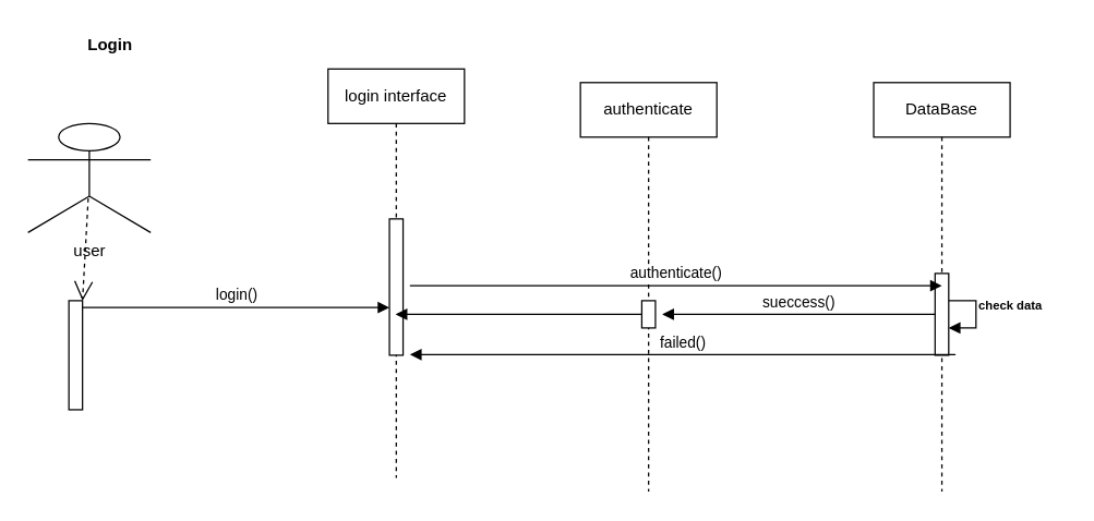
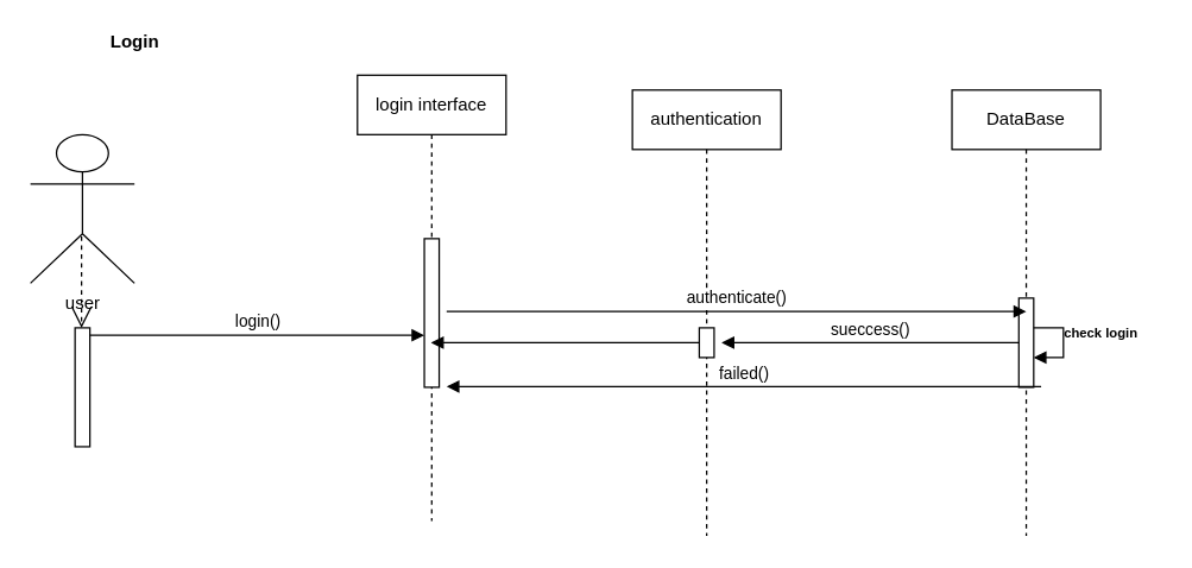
  <mxCell id="0" />
  <mxCell id="1" parent="0" />
- <mxCell id="2" value="authenticate" style="shape=umlLifeline;perimeter=lifelinePerimeter;whiteSpace=wrap;html=1;container=0;dropTarget=0;collapsible=0;recursiveResize=0;outlineConnect=0;portConstraint=eastwest;newEdgeStyle={&quot;edgeStyle&quot;:&quot;elbowEdgeStyle&quot;,&quot;elbow&quot;:&quot;vertical&quot;,&quot;curved&quot;:0,&quot;rounded&quot;:0};" parent="1" vertex="1"><mxGeometry x="425" y="60" width="100" height="300" as="geometry" /></mxCell>
+ <mxCell id="2" value="authentication" style="shape=umlLifeline;perimeter=lifelinePerimeter;whiteSpace=wrap;html=1;container=0;dropTarget=0;collapsible=0;recursiveResize=0;outlineConnect=0;portConstraint=eastwest;newEdgeStyle={&quot;edgeStyle&quot;:&quot;elbowEdgeStyle&quot;,&quot;elbow&quot;:&quot;vertical&quot;,&quot;curved&quot;:0,&quot;rounded&quot;:0};" parent="1" vertex="1"><mxGeometry x="425" y="60" width="100" height="300" as="geometry" /></mxCell>
  <mxCell id="3" value="" style="html=1;points=[];perimeter=orthogonalPerimeter;outlineConnect=0;targetShapes=umlLifeline;portConstraint=eastwest;newEdgeStyle={&quot;edgeStyle&quot;:&quot;elbowEdgeStyle&quot;,&quot;elbow&quot;:&quot;vertical&quot;,&quot;curved&quot;:0,&quot;rounded&quot;:0};" vertex="1" parent="2"><mxGeometry x="45" y="160" width="10" height="20" as="geometry" /></mxCell>
- <mxCell id="4" value="user" style="shape=umlActor;verticalLabelPosition=bottom;verticalAlign=top;html=1;" vertex="1" parent="1"><mxGeometry x="20" y="90" width="90" height="80" as="geometry" /></mxCell>
+ <mxCell id="4" value="user" style="shape=umlActor;verticalLabelPosition=bottom;verticalAlign=top;html=1;" vertex="1" parent="1"><mxGeometry x="20" y="90" width="70" height="100" as="geometry" /></mxCell>
  <mxCell id="5" value="login interface" style="shape=umlLifeline;perimeter=lifelinePerimeter;whiteSpace=wrap;html=1;container=0;dropTarget=0;collapsible=0;recursiveResize=0;outlineConnect=0;portConstraint=eastwest;newEdgeStyle={&quot;edgeStyle&quot;:&quot;elbowEdgeStyle&quot;,&quot;elbow&quot;:&quot;vertical&quot;,&quot;curved&quot;:0,&quot;rounded&quot;:0};" vertex="1" parent="1"><mxGeometry x="240" y="50" width="100" height="300" as="geometry" /></mxCell>
  <mxCell id="6" value="" style="html=1;points=[];perimeter=orthogonalPerimeter;outlineConnect=0;targetShapes=umlLifeline;portConstraint=eastwest;newEdgeStyle={&quot;edgeStyle&quot;:&quot;elbowEdgeStyle&quot;,&quot;elbow&quot;:&quot;vertical&quot;,&quot;curved&quot;:0,&quot;rounded&quot;:0};" vertex="1" parent="5"><mxGeometry x="45" y="110" width="10" height="100" as="geometry" /></mxCell>
  <mxCell id="7" value="DataBase" style="shape=umlLifeline;perimeter=lifelinePerimeter;whiteSpace=wrap;html=1;container=0;dropTarget=0;collapsible=0;recursiveResize=0;outlineConnect=0;portConstraint=eastwest;newEdgeStyle={&quot;edgeStyle&quot;:&quot;elbowEdgeStyle&quot;,&quot;elbow&quot;:&quot;vertical&quot;,&quot;curved&quot;:0,&quot;rounded&quot;:0};" vertex="1" parent="1"><mxGeometry x="640" y="60" width="100" height="300" as="geometry" /></mxCell>
  <mxCell id="8" value="" style="html=1;points=[];perimeter=orthogonalPerimeter;outlineConnect=0;targetShapes=umlLifeline;portConstraint=eastwest;newEdgeStyle={&quot;edgeStyle&quot;:&quot;elbowEdgeStyle&quot;,&quot;elbow&quot;:&quot;vertical&quot;,&quot;curved&quot;:0,&quot;rounded&quot;:0};" vertex="1" parent="7"><mxGeometry x="45" y="140" width="10" height="60" as="geometry" /></mxCell>
  <mxCell id="9" value="" style="html=1;verticalAlign=bottom;endArrow=block;curved=0;rounded=0;" edge="1" parent="7" source="8" target="8"><mxGeometry width="80" relative="1" as="geometry"><mxPoint x="-250" y="230" as="sourcePoint" /><mxPoint x="-170" y="230" as="targetPoint" /></mxGeometry></mxCell>
  <mxCell id="10" value="" style="html=1;points=[[0,0,0,0,5],[0,1,0,0,-5],[1,0,0,0,5],[1,1,0,0,-5]];perimeter=orthogonalPerimeter;outlineConnect=0;targetShapes=umlLifeline;portConstraint=eastwest;newEdgeStyle={&quot;curved&quot;:0,&quot;rounded&quot;:0};" vertex="1" parent="1"><mxGeometry x="50" y="220" width="10" height="80" as="geometry" /></mxCell>
  <mxCell id="11" value="" style="endArrow=open;endSize=12;dashed=1;html=1;rounded=0;exitX=0.491;exitY=0.686;exitDx=0;exitDy=0;exitPerimeter=0;" edge="1" parent="1" source="4" target="10"><mxGeometry width="160" relative="1" as="geometry"><mxPoint x="340" y="300" as="sourcePoint" /><mxPoint x="500" y="300" as="targetPoint" /></mxGeometry></mxCell>
  <mxCell id="12" value="login()" style="html=1;verticalAlign=bottom;endArrow=block;curved=0;rounded=0;exitX=1;exitY=0;exitDx=0;exitDy=5;exitPerimeter=0;" edge="1" parent="1" source="10" target="6"><mxGeometry width="80" relative="1" as="geometry"><mxPoint x="380" y="300" as="sourcePoint" /><mxPoint x="460" y="300" as="targetPoint" /></mxGeometry></mxCell>
  <mxCell id="13" value="authenticate()" style="html=1;verticalAlign=bottom;endArrow=block;curved=0;rounded=0;" edge="1" parent="1"><mxGeometry width="80" relative="1" as="geometry"><mxPoint x="300" y="209" as="sourcePoint" /><mxPoint x="690" y="209" as="targetPoint" /></mxGeometry></mxCell>
- <mxCell id="14" value="&lt;font style=&quot;font-size: 9px;&quot;&gt;check data&lt;/font&gt;" style="text;align=center;fontStyle=1;verticalAlign=middle;spacingLeft=3;spacingRight=3;strokeColor=none;rotatable=0;points=[[0,0.5],[1,0.5]];portConstraint=eastwest;html=1;" vertex="1" parent="1"><mxGeometry x="700" y="210" width="80" height="26" as="geometry" /></mxCell>
+ <mxCell id="14" value="&lt;font style=&quot;font-size: 9px;&quot;&gt;check login&lt;/font&gt;" style="text;align=center;fontStyle=1;verticalAlign=middle;spacingLeft=3;spacingRight=3;strokeColor=none;rotatable=0;points=[[0,0.5],[1,0.5]];portConstraint=eastwest;html=1;" vertex="1" parent="1"><mxGeometry x="700" y="210" width="80" height="26" as="geometry" /></mxCell>
  <mxCell id="15" value="sueccess()" style="html=1;verticalAlign=bottom;endArrow=block;curved=0;rounded=0;" edge="1" parent="1"><mxGeometry width="80" relative="1" as="geometry"><mxPoint x="685" y="230" as="sourcePoint" /><mxPoint x="485" y="230" as="targetPoint" /></mxGeometry></mxCell>
  <mxCell id="16" value="failed()" style="html=1;verticalAlign=bottom;endArrow=block;curved=0;rounded=0;" edge="1" parent="1"><mxGeometry width="80" relative="1" as="geometry"><mxPoint x="700" y="259.5" as="sourcePoint" /><mxPoint x="300" y="259.5" as="targetPoint" /></mxGeometry></mxCell>
- <mxCell id="17" value="Login" style="text;align=center;fontStyle=1;verticalAlign=middle;spacingLeft=3;spacingRight=3;strokeColor=none;rotatable=0;points=[[0,0.5],[1,0.5]];portConstraint=eastwest;html=1;" vertex="1" parent="1"><mxGeometry x="40" y="20" width="80" height="26" as="geometry" /></mxCell>
+ <mxCell id="17" value="Login" style="text;align=center;fontStyle=1;verticalAlign=middle;spacingLeft=3;spacingRight=3;strokeColor=none;rotatable=0;points=[[0,0.5],[1,0.5]];portConstraint=eastwest;html=1;" vertex="1" parent="1"><mxGeometry x="50" y="15" width="80" height="26" as="geometry" /></mxCell>
  <mxCell id="18" value="" style="html=1;verticalAlign=bottom;endArrow=block;curved=0;rounded=0;" edge="1" parent="1" source="3" target="5"><mxGeometry width="80" relative="1" as="geometry"><mxPoint x="695" y="240" as="sourcePoint" /><mxPoint x="495" y="240" as="targetPoint" /></mxGeometry></mxCell>
